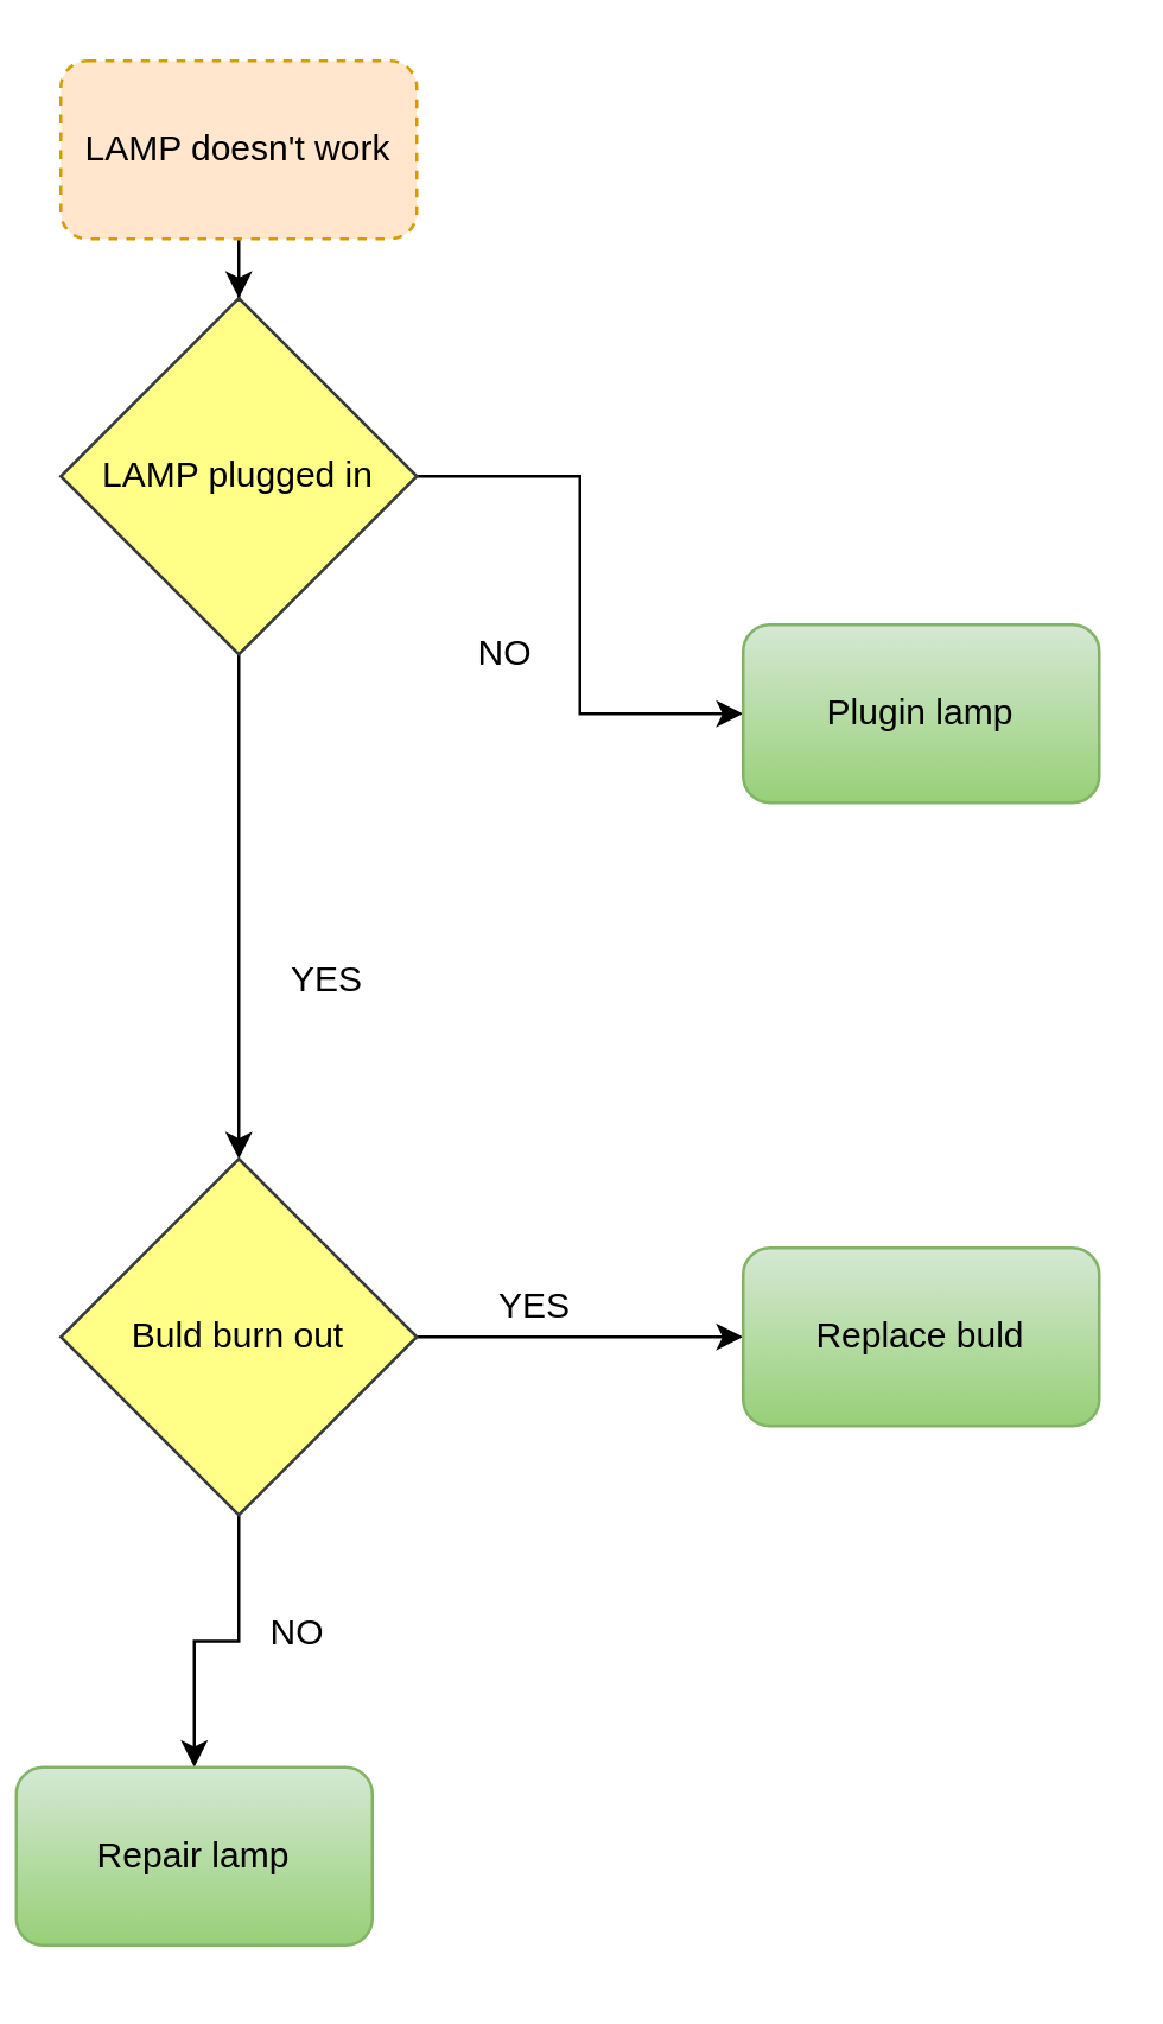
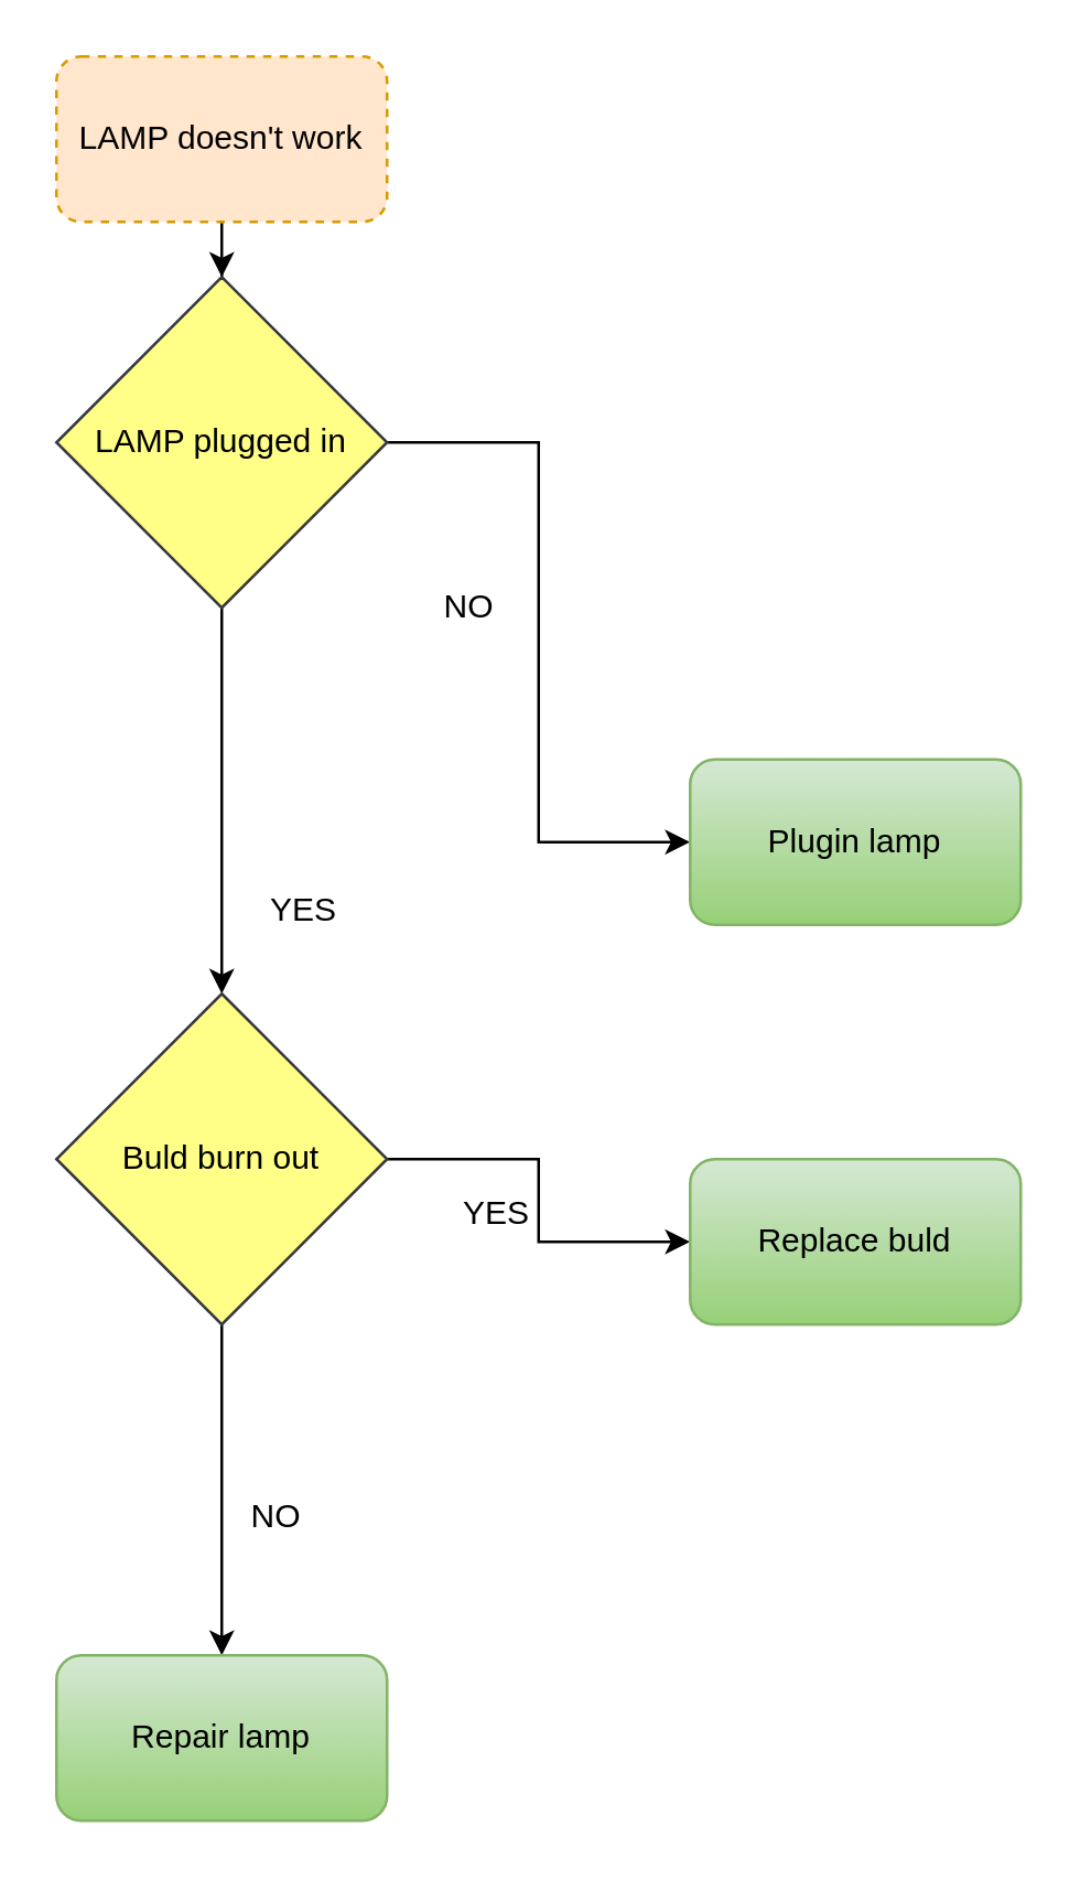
  <mxCell id="0" />
  <mxCell id="1" parent="0" />
  <mxCell id="2" style="edgeStyle=orthogonalEdgeStyle;rounded=0;orthogonalLoop=1;jettySize=auto;html=1;entryX=0.5;entryY=0;entryDx=0;entryDy=0;" edge="1" parent="1" source="3" target="6"><mxGeometry relative="1" as="geometry" /></mxCell>
  <mxCell id="3" value="LAMP doesn't work" style="rounded=1;whiteSpace=wrap;html=1;fillColor=#ffe6cc;strokeColor=#d79b00;dashed=1;" vertex="1" parent="1"><mxGeometry x="20" y="20" width="120" height="60" as="geometry" /></mxCell>
  <mxCell id="4" style="edgeStyle=orthogonalEdgeStyle;rounded=0;orthogonalLoop=1;jettySize=auto;html=1;" edge="1" parent="1" source="6" target="9"><mxGeometry relative="1" as="geometry" /></mxCell>
  <mxCell id="5" style="edgeStyle=orthogonalEdgeStyle;rounded=0;orthogonalLoop=1;jettySize=auto;html=1;entryX=0;entryY=0.5;entryDx=0;entryDy=0;" edge="1" parent="1" source="6" target="11"><mxGeometry relative="1" as="geometry" /></mxCell>
  <mxCell id="6" value="LAMP plugged in" style="rhombus;whiteSpace=wrap;html=1;fillColor=#ffff88;strokeColor=#36393d;" vertex="1" parent="1"><mxGeometry x="20" y="100" width="120" height="120" as="geometry" /></mxCell>
  <mxCell id="7" style="edgeStyle=orthogonalEdgeStyle;rounded=0;orthogonalLoop=1;jettySize=auto;html=1;entryX=0;entryY=0.5;entryDx=0;entryDy=0;" edge="1" parent="1" source="9" target="13"><mxGeometry relative="1" as="geometry" /></mxCell>
  <mxCell id="8" style="edgeStyle=orthogonalEdgeStyle;rounded=0;orthogonalLoop=1;jettySize=auto;html=1;entryX=0.5;entryY=0;entryDx=0;entryDy=0;" edge="1" parent="1" source="9" target="15"><mxGeometry relative="1" as="geometry" /></mxCell>
- <mxCell id="9" value="Buld burn out" style="rhombus;whiteSpace=wrap;html=1;fillColor=#ffff88;strokeColor=#36393d;" vertex="1" parent="1"><mxGeometry x="20" y="390" width="120" height="120" as="geometry" /></mxCell>
+ <mxCell id="9" value="Buld burn out" style="rhombus;whiteSpace=wrap;html=1;fillColor=#ffff88;strokeColor=#36393d;" vertex="1" parent="1"><mxGeometry x="20" y="360" width="120" height="120" as="geometry" /></mxCell>
  <mxCell id="10" value="YES" style="text;html=1;strokeColor=none;fillColor=none;align=center;verticalAlign=middle;whiteSpace=wrap;rounded=0;" vertex="1" parent="1"><mxGeometry x="90" y="320" width="40" height="20" as="geometry" /></mxCell>
- <mxCell id="11" value="Plugin lamp" style="rounded=1;whiteSpace=wrap;html=1;gradientColor=#97d077;fillColor=#d5e8d4;strokeColor=#82b366;" vertex="1" parent="1"><mxGeometry x="250" y="210" width="120" height="60" as="geometry" /></mxCell>
+ <mxCell id="11" value="Plugin lamp" style="rounded=1;whiteSpace=wrap;html=1;gradientColor=#97d077;fillColor=#d5e8d4;strokeColor=#82b366;" vertex="1" parent="1"><mxGeometry x="250" y="275" width="120" height="60" as="geometry" /></mxCell>
  <mxCell id="12" value="NO" style="text;html=1;strokeColor=none;fillColor=none;align=center;verticalAlign=middle;whiteSpace=wrap;rounded=0;" vertex="1" parent="1"><mxGeometry x="150" y="210" width="40" height="20" as="geometry" /></mxCell>
  <mxCell id="13" value="Replace buld" style="rounded=1;whiteSpace=wrap;html=1;gradientColor=#97d077;fillColor=#d5e8d4;strokeColor=#82b366;" vertex="1" parent="1"><mxGeometry x="250" y="420" width="120" height="60" as="geometry" /></mxCell>
  <mxCell id="14" value="YES" style="text;html=1;strokeColor=none;fillColor=none;align=center;verticalAlign=middle;whiteSpace=wrap;rounded=0;" vertex="1" parent="1"><mxGeometry x="160" y="430" width="40" height="20" as="geometry" /></mxCell>
- <mxCell id="15" value="Repair lamp" style="rounded=1;whiteSpace=wrap;html=1;gradientColor=#97d077;fillColor=#d5e8d4;strokeColor=#82b366;" vertex="1" parent="1"><mxGeometry x="5" y="595" width="120" height="60" as="geometry" /></mxCell>
+ <mxCell id="15" value="Repair lamp" style="rounded=1;whiteSpace=wrap;html=1;gradientColor=#97d077;fillColor=#d5e8d4;strokeColor=#82b366;" vertex="1" parent="1"><mxGeometry x="20" y="600" width="120" height="60" as="geometry" /></mxCell>
  <mxCell id="16" value="NO" style="text;html=1;strokeColor=none;fillColor=none;align=center;verticalAlign=middle;whiteSpace=wrap;rounded=0;" vertex="1" parent="1"><mxGeometry x="80" y="540" width="40" height="20" as="geometry" /></mxCell>
